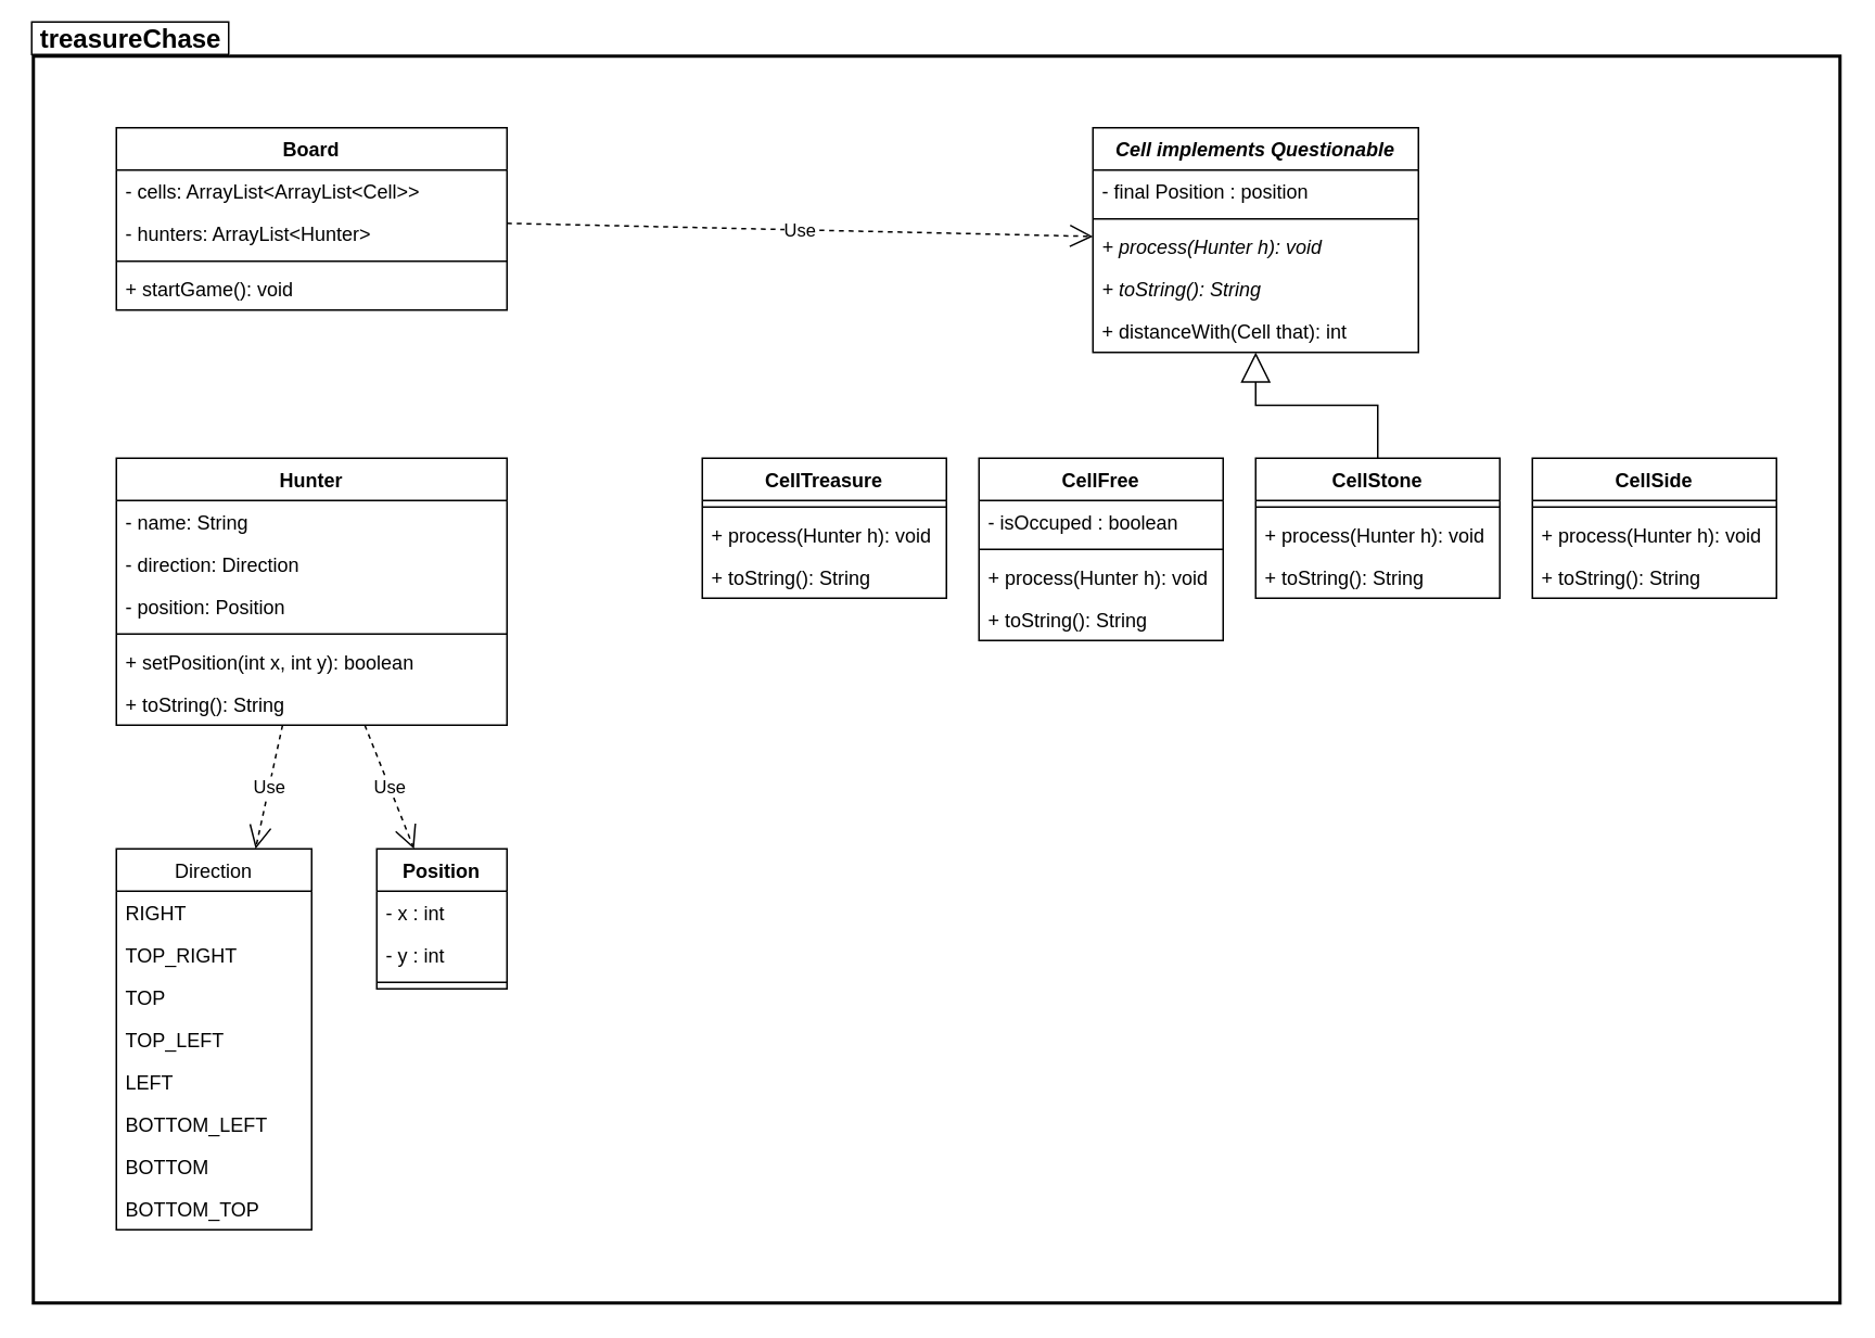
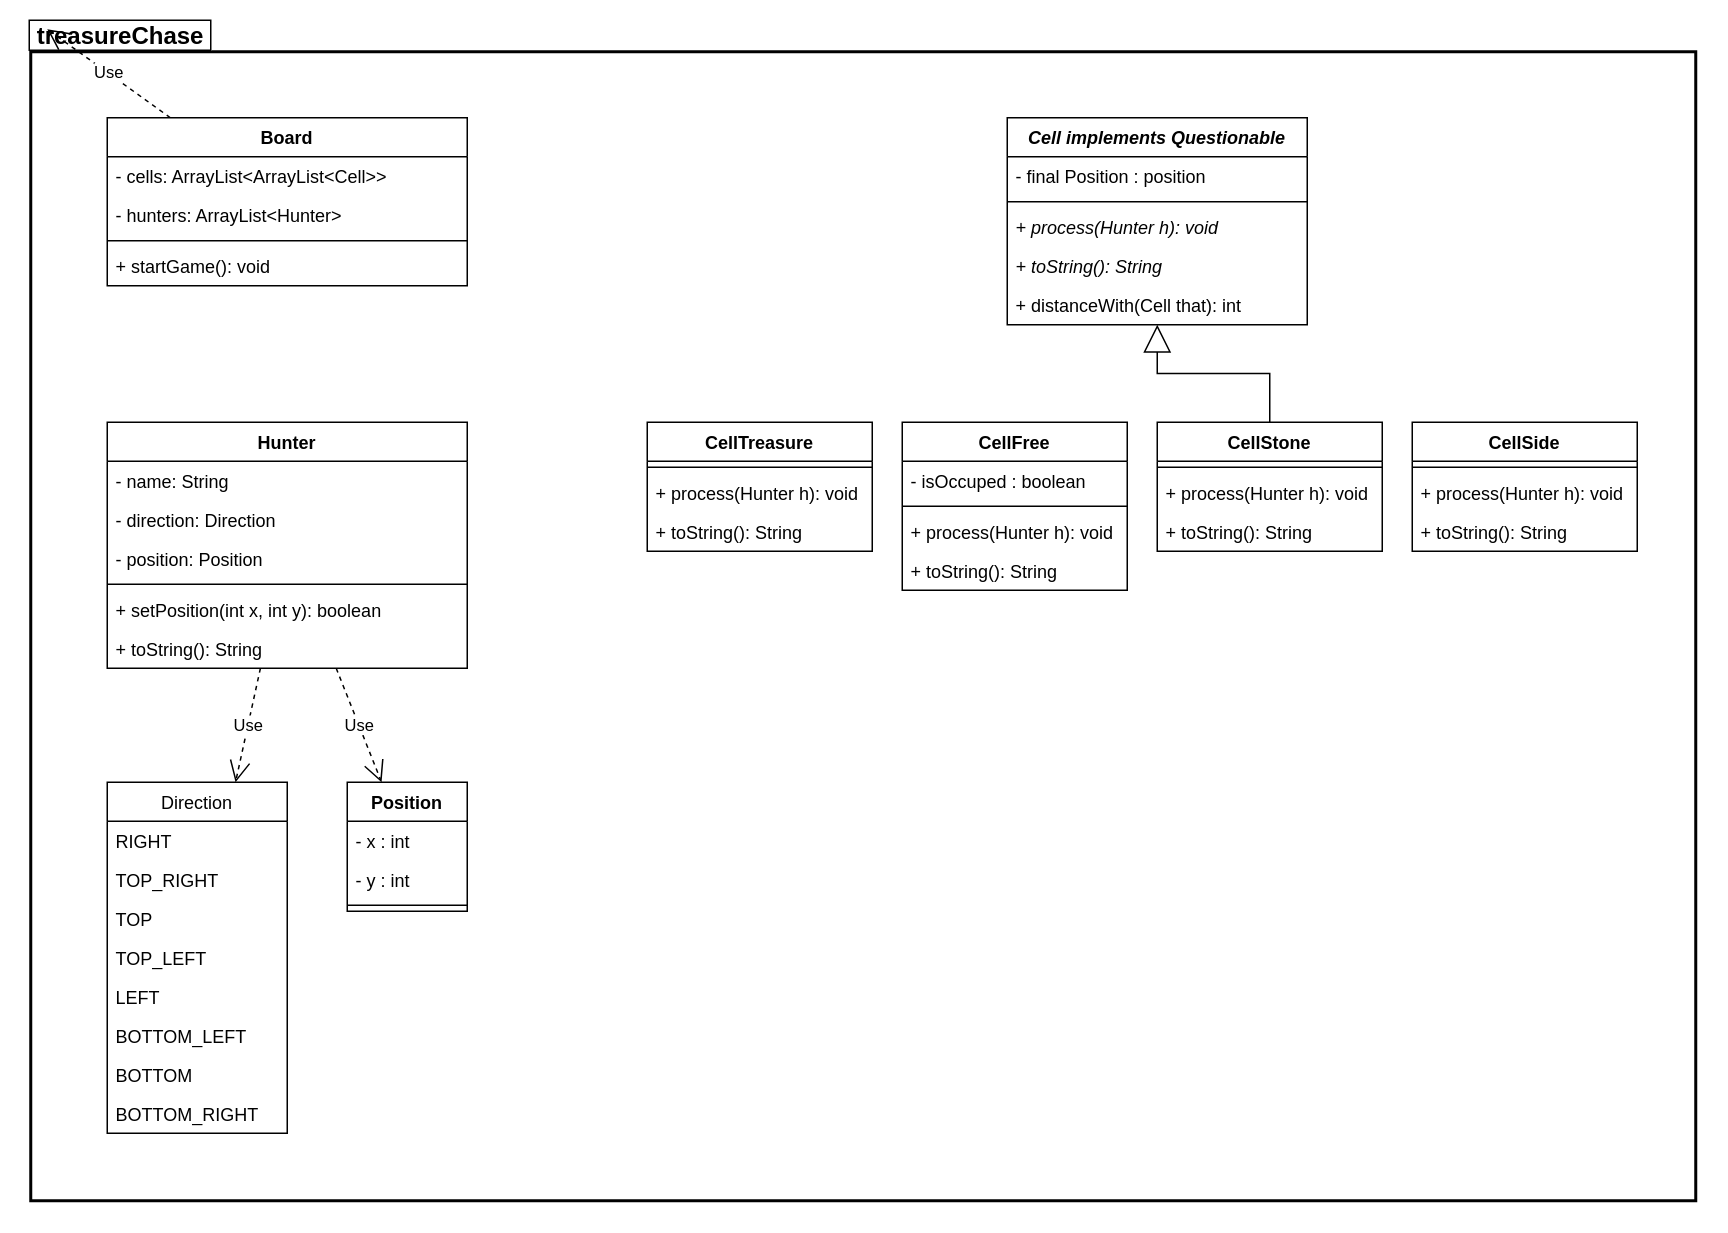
  <mxCell id="0" />
  <mxCell id="1" style="locked=1;" parent="0" />
  <mxCell id="2" value="&amp;nbsp;treasureChase&amp;nbsp;" style="shape=folder;fontStyle=1;spacingTop=-12;tabWidth=40;tabHeight=14;tabPosition=left;fillColor=#ffffff;gradientColor=none;strokeWidth=2;perimeterSpacing=1;comic=0;shadow=0;spacingBottom=0;spacingRight=0;spacing=0;spacingLeft=-1;labelBorderColor=#000000;labelBackgroundColor=#ffffff;verticalAlign=top;horizontal=1;fontSize=16;html=1;labelPosition=center;verticalLabelPosition=middle;align=left;" parent="1" vertex="1"><mxGeometry x="20" y="20" width="1110" height="780" as="geometry" /></mxCell>
  <mxCell id="3" value="Treasure_chase" style="" parent="0" />
  <mxCell id="4" value="" style="endArrow=block;endSize=16;endFill=0;html=1;edgeStyle=orthogonalEdgeStyle;rounded=0;exitX=0.5;exitY=0;exitDx=0;exitDy=0;shadow=0;comic=0;" parent="3" source="43" target="32" edge="1"><mxGeometry x="0.379" y="8" width="160" relative="1" as="geometry"><mxPoint x="851" y="391" as="sourcePoint" /><mxPoint x="641" y="197" as="targetPoint" /><mxPoint as="offset" /></mxGeometry></mxCell>
- <mxCell id="5" value="Use" style="endArrow=open;endSize=12;dashed=1;html=1;shadow=0;" parent="3" source="6" target="32" edge="1"><mxGeometry width="160" relative="1" as="geometry"><mxPoint x="491" y="411" as="sourcePoint" /><mxPoint x="651" y="411" as="targetPoint" /></mxGeometry></mxCell>
+ <mxCell id="5" value="Use" style="endArrow=open;endSize=12;dashed=1;html=1;shadow=0;" parent="3" source="6" target="2" edge="1"><mxGeometry width="160" relative="1" as="geometry"><mxPoint x="491" y="411" as="sourcePoint" /><mxPoint x="651" y="411" as="targetPoint" /></mxGeometry></mxCell>
  <mxCell id="6" value="Board" style="swimlane;fontStyle=1;align=center;verticalAlign=top;childLayout=stackLayout;horizontal=1;startSize=26;horizontalStack=0;resizeParent=1;resizeParentMax=0;resizeLast=0;collapsible=1;marginBottom=0;rounded=0;comic=0;shadow=0;" parent="3" vertex="1"><mxGeometry x="71" y="78" width="240" height="112" as="geometry" /></mxCell>
  <mxCell id="7" value="- cells: ArrayList&lt;ArrayList&lt;Cell&gt;&gt;" style="text;strokeColor=none;fillColor=none;align=left;verticalAlign=top;spacingLeft=4;spacingRight=4;overflow=hidden;rotatable=0;points=[[0,0.5],[1,0.5]];portConstraint=eastwest;shadow=0;" parent="6" vertex="1"><mxGeometry y="26" width="240" height="26" as="geometry" /></mxCell>
  <mxCell id="8" value="- hunters: ArrayList&lt;Hunter&gt;" style="text;strokeColor=none;fillColor=none;align=left;verticalAlign=top;spacingLeft=4;spacingRight=4;overflow=hidden;rotatable=0;points=[[0,0.5],[1,0.5]];portConstraint=eastwest;shadow=0;" parent="6" vertex="1"><mxGeometry y="52" width="240" height="26" as="geometry" /></mxCell>
  <mxCell id="9" value="" style="line;strokeWidth=1;fillColor=none;align=left;verticalAlign=middle;spacingTop=-1;spacingLeft=3;spacingRight=3;rotatable=0;labelPosition=right;points=[];portConstraint=eastwest;shadow=0;" parent="6" vertex="1"><mxGeometry y="78" width="240" height="8" as="geometry" /></mxCell>
  <mxCell id="10" value="+ startGame(): void" style="text;strokeColor=none;fillColor=none;align=left;verticalAlign=top;spacingLeft=4;spacingRight=4;overflow=hidden;rotatable=0;points=[[0,0.5],[1,0.5]];portConstraint=eastwest;shadow=0;" parent="6" vertex="1"><mxGeometry y="86" width="240" height="26" as="geometry" /></mxCell>
  <mxCell id="11" value="Direction" style="swimlane;fontStyle=0;childLayout=stackLayout;horizontal=1;startSize=26;fillColor=none;horizontalStack=0;resizeParent=1;resizeParentMax=0;resizeLast=0;collapsible=1;marginBottom=0;rounded=0;comic=0;shadow=0;" parent="3" vertex="1"><mxGeometry x="71" y="521" width="120" height="234" as="geometry" /></mxCell>
  <mxCell id="12" value="RIGHT" style="text;strokeColor=none;fillColor=none;align=left;verticalAlign=top;spacingLeft=4;spacingRight=4;overflow=hidden;rotatable=0;points=[[0,0.5],[1,0.5]];portConstraint=eastwest;shadow=0;" parent="11" vertex="1"><mxGeometry y="26" width="120" height="26" as="geometry" /></mxCell>
  <mxCell id="13" value="TOP_RIGHT" style="text;strokeColor=none;fillColor=none;align=left;verticalAlign=top;spacingLeft=4;spacingRight=4;overflow=hidden;rotatable=0;points=[[0,0.5],[1,0.5]];portConstraint=eastwest;shadow=0;" parent="11" vertex="1"><mxGeometry y="52" width="120" height="26" as="geometry" /></mxCell>
  <mxCell id="14" value="TOP" style="text;strokeColor=none;fillColor=none;align=left;verticalAlign=top;spacingLeft=4;spacingRight=4;overflow=hidden;rotatable=0;points=[[0,0.5],[1,0.5]];portConstraint=eastwest;shadow=0;" parent="11" vertex="1"><mxGeometry y="78" width="120" height="26" as="geometry" /></mxCell>
  <mxCell id="15" value="TOP_LEFT" style="text;strokeColor=none;fillColor=none;align=left;verticalAlign=top;spacingLeft=4;spacingRight=4;overflow=hidden;rotatable=0;points=[[0,0.5],[1,0.5]];portConstraint=eastwest;shadow=0;" parent="11" vertex="1"><mxGeometry y="104" width="120" height="26" as="geometry" /></mxCell>
  <mxCell id="16" value="LEFT" style="text;strokeColor=none;fillColor=none;align=left;verticalAlign=top;spacingLeft=4;spacingRight=4;overflow=hidden;rotatable=0;points=[[0,0.5],[1,0.5]];portConstraint=eastwest;shadow=0;" parent="11" vertex="1"><mxGeometry y="130" width="120" height="26" as="geometry" /></mxCell>
  <mxCell id="17" value="BOTTOM_LEFT" style="text;strokeColor=none;fillColor=none;align=left;verticalAlign=top;spacingLeft=4;spacingRight=4;overflow=hidden;rotatable=0;points=[[0,0.5],[1,0.5]];portConstraint=eastwest;shadow=0;" parent="11" vertex="1"><mxGeometry y="156" width="120" height="26" as="geometry" /></mxCell>
  <mxCell id="18" value="BOTTOM" style="text;strokeColor=none;fillColor=none;align=left;verticalAlign=top;spacingLeft=4;spacingRight=4;overflow=hidden;rotatable=0;points=[[0,0.5],[1,0.5]];portConstraint=eastwest;shadow=0;" parent="11" vertex="1"><mxGeometry y="182" width="120" height="26" as="geometry" /></mxCell>
- <mxCell id="19" value="BOTTOM_TOP" style="text;strokeColor=none;fillColor=none;align=left;verticalAlign=top;spacingLeft=4;spacingRight=4;overflow=hidden;rotatable=0;points=[[0,0.5],[1,0.5]];portConstraint=eastwest;shadow=0;" parent="11" vertex="1"><mxGeometry y="208" width="120" height="26" as="geometry" /></mxCell>
+ <mxCell id="19" value="BOTTOM_RIGHT" style="text;strokeColor=none;fillColor=none;align=left;verticalAlign=top;spacingLeft=4;spacingRight=4;overflow=hidden;rotatable=0;points=[[0,0.5],[1,0.5]];portConstraint=eastwest;shadow=0;" parent="11" vertex="1"><mxGeometry y="208" width="120" height="26" as="geometry" /></mxCell>
  <mxCell id="20" value="Use" style="endArrow=open;endSize=12;dashed=1;html=1;shadow=0;" parent="3" source="25" target="21" edge="1"><mxGeometry width="160" relative="1" as="geometry"><mxPoint x="241" y="411" as="sourcePoint" /><mxPoint x="401" y="411" as="targetPoint" /></mxGeometry></mxCell>
  <mxCell id="21" value="Position" style="swimlane;fontStyle=1;align=center;verticalAlign=top;childLayout=stackLayout;horizontal=1;startSize=26;horizontalStack=0;resizeParent=1;resizeParentMax=0;resizeLast=0;collapsible=1;marginBottom=0;rounded=0;comic=0;shadow=0;" parent="3" vertex="1"><mxGeometry x="231" y="521" width="80" height="86" as="geometry" /></mxCell>
  <mxCell id="22" value="- x : int" style="text;strokeColor=none;fillColor=none;align=left;verticalAlign=top;spacingLeft=4;spacingRight=4;overflow=hidden;rotatable=0;points=[[0,0.5],[1,0.5]];portConstraint=eastwest;shadow=0;" parent="21" vertex="1"><mxGeometry y="26" width="80" height="26" as="geometry" /></mxCell>
  <mxCell id="23" value="- y : int" style="text;strokeColor=none;fillColor=none;align=left;verticalAlign=top;spacingLeft=4;spacingRight=4;overflow=hidden;rotatable=0;points=[[0,0.5],[1,0.5]];portConstraint=eastwest;shadow=0;" parent="21" vertex="1"><mxGeometry y="52" width="80" height="26" as="geometry" /></mxCell>
  <mxCell id="24" value="" style="line;strokeWidth=1;fillColor=none;align=left;verticalAlign=middle;spacingTop=-1;spacingLeft=3;spacingRight=3;rotatable=0;labelPosition=right;points=[];portConstraint=eastwest;shadow=0;" parent="21" vertex="1"><mxGeometry y="78" width="80" height="8" as="geometry" /></mxCell>
  <mxCell id="25" value="Hunter" style="swimlane;fontStyle=1;align=center;verticalAlign=top;childLayout=stackLayout;horizontal=1;startSize=26;horizontalStack=0;resizeParent=1;resizeParentMax=0;resizeLast=0;collapsible=1;marginBottom=0;rounded=0;comic=0;shadow=0;" parent="3" vertex="1"><mxGeometry x="71" y="281" width="240" height="164" as="geometry" /></mxCell>
  <mxCell id="26" value="- name: String" style="text;strokeColor=none;fillColor=none;align=left;verticalAlign=top;spacingLeft=4;spacingRight=4;overflow=hidden;rotatable=0;points=[[0,0.5],[1,0.5]];portConstraint=eastwest;shadow=0;" parent="25" vertex="1"><mxGeometry y="26" width="240" height="26" as="geometry" /></mxCell>
  <mxCell id="27" value="- direction: Direction" style="text;strokeColor=none;fillColor=none;align=left;verticalAlign=top;spacingLeft=4;spacingRight=4;overflow=hidden;rotatable=0;points=[[0,0.5],[1,0.5]];portConstraint=eastwest;shadow=0;" parent="25" vertex="1"><mxGeometry y="52" width="240" height="26" as="geometry" /></mxCell>
  <mxCell id="28" value="- position: Position" style="text;strokeColor=none;fillColor=none;align=left;verticalAlign=top;spacingLeft=4;spacingRight=4;overflow=hidden;rotatable=0;points=[[0,0.5],[1,0.5]];portConstraint=eastwest;shadow=0;" parent="25" vertex="1"><mxGeometry y="78" width="240" height="26" as="geometry" /></mxCell>
  <mxCell id="29" value="" style="line;strokeWidth=1;fillColor=none;align=left;verticalAlign=middle;spacingTop=-1;spacingLeft=3;spacingRight=3;rotatable=0;labelPosition=right;points=[];portConstraint=eastwest;shadow=0;" parent="25" vertex="1"><mxGeometry y="104" width="240" height="8" as="geometry" /></mxCell>
  <mxCell id="30" value="+ setPosition(int x, int y): boolean" style="text;strokeColor=none;fillColor=none;align=left;verticalAlign=top;spacingLeft=4;spacingRight=4;overflow=hidden;rotatable=0;points=[[0,0.5],[1,0.5]];portConstraint=eastwest;shadow=0;" parent="25" vertex="1"><mxGeometry y="112" width="240" height="26" as="geometry" /></mxCell>
  <mxCell id="31" value="+ toString(): String" style="text;strokeColor=none;fillColor=none;align=left;verticalAlign=top;spacingLeft=4;spacingRight=4;overflow=hidden;rotatable=0;points=[[0,0.5],[1,0.5]];portConstraint=eastwest;shadow=0;" parent="25" vertex="1"><mxGeometry y="138" width="240" height="26" as="geometry" /></mxCell>
  <mxCell id="32" value="Cell implements Questionable" style="swimlane;fontStyle=3;align=center;verticalAlign=top;childLayout=stackLayout;horizontal=1;startSize=26;horizontalStack=0;resizeParent=1;resizeParentMax=0;resizeLast=0;collapsible=1;marginBottom=0;rounded=0;comic=0;shadow=0;" parent="3" vertex="1"><mxGeometry x="671" y="78" width="200" height="138" as="geometry"><mxRectangle x="210" y="160" width="200" height="26" as="alternateBounds" /></mxGeometry></mxCell>
  <mxCell id="33" value="- final Position : position" style="text;strokeColor=none;fillColor=none;align=left;verticalAlign=top;spacingLeft=4;spacingRight=4;overflow=hidden;rotatable=0;points=[[0,0.5],[1,0.5]];portConstraint=eastwest;fontStyle=0;shadow=0;" vertex="1" parent="32"><mxGeometry y="26" width="200" height="26" as="geometry" /></mxCell>
  <mxCell id="34" value="" style="line;strokeWidth=1;fillColor=none;align=left;verticalAlign=middle;spacingTop=-1;spacingLeft=3;spacingRight=3;rotatable=0;labelPosition=right;points=[];portConstraint=eastwest;shadow=0;" parent="32" vertex="1"><mxGeometry y="52" width="200" height="8" as="geometry" /></mxCell>
  <mxCell id="35" value="+ process(Hunter h): void" style="text;strokeColor=none;fillColor=none;align=left;verticalAlign=top;spacingLeft=4;spacingRight=4;overflow=hidden;rotatable=0;points=[[0,0.5],[1,0.5]];portConstraint=eastwest;fontStyle=2;shadow=0;" parent="32" vertex="1"><mxGeometry y="60" width="200" height="26" as="geometry" /></mxCell>
  <mxCell id="36" value="+ toString(): String" style="text;strokeColor=none;fillColor=none;align=left;verticalAlign=top;spacingLeft=4;spacingRight=4;overflow=hidden;rotatable=0;points=[[0,0.5],[1,0.5]];portConstraint=eastwest;fontStyle=2;shadow=0;" parent="32" vertex="1"><mxGeometry y="86" width="200" height="26" as="geometry" /></mxCell>
  <mxCell id="37" value="+ distanceWith(Cell that): int " style="text;strokeColor=none;fillColor=none;align=left;verticalAlign=top;spacingLeft=4;spacingRight=4;overflow=hidden;rotatable=0;points=[[0,0.5],[1,0.5]];portConstraint=eastwest;fontStyle=0;shadow=0;" parent="32" vertex="1"><mxGeometry y="112" width="200" height="26" as="geometry" /></mxCell>
  <mxCell id="38" value="Use" style="endArrow=open;endSize=12;dashed=1;html=1;shadow=0;" parent="3" source="25" target="11" edge="1"><mxGeometry width="160" relative="1" as="geometry"><mxPoint x="121" y="451" as="sourcePoint" /><mxPoint x="281" y="451" as="targetPoint" /></mxGeometry></mxCell>
  <mxCell id="39" value="CellSide" style="swimlane;fontStyle=1;align=center;verticalAlign=top;childLayout=stackLayout;horizontal=1;startSize=26;horizontalStack=0;resizeParent=1;resizeParentMax=0;resizeLast=0;collapsible=1;marginBottom=0;rounded=0;comic=0;shadow=0;" parent="3" vertex="1"><mxGeometry x="941" y="281" width="150" height="86" as="geometry" /></mxCell>
  <mxCell id="40" value="" style="line;strokeWidth=1;fillColor=none;align=left;verticalAlign=middle;spacingTop=-1;spacingLeft=3;spacingRight=3;rotatable=0;labelPosition=right;points=[];portConstraint=eastwest;shadow=0;" parent="39" vertex="1"><mxGeometry y="26" width="150" height="8" as="geometry" /></mxCell>
  <mxCell id="41" value="+ process(Hunter h): void" style="text;strokeColor=none;fillColor=none;align=left;verticalAlign=top;spacingLeft=4;spacingRight=4;overflow=hidden;rotatable=0;points=[[0,0.5],[1,0.5]];portConstraint=eastwest;fontStyle=0;shadow=0;" parent="39" vertex="1"><mxGeometry y="34" width="150" height="26" as="geometry" /></mxCell>
  <mxCell id="42" value="+ toString(): String" style="text;strokeColor=none;fillColor=none;align=left;verticalAlign=top;spacingLeft=4;spacingRight=4;overflow=hidden;rotatable=0;points=[[0,0.5],[1,0.5]];portConstraint=eastwest;fontStyle=0;shadow=0;" parent="39" vertex="1"><mxGeometry y="60" width="150" height="26" as="geometry" /></mxCell>
  <mxCell id="43" value="CellStone" style="swimlane;fontStyle=1;align=center;verticalAlign=top;childLayout=stackLayout;horizontal=1;startSize=26;horizontalStack=0;resizeParent=1;resizeParentMax=0;resizeLast=0;collapsible=1;marginBottom=0;rounded=0;comic=0;shadow=0;" parent="3" vertex="1"><mxGeometry x="771" y="281" width="150" height="86" as="geometry" /></mxCell>
  <mxCell id="44" value="" style="line;strokeWidth=1;fillColor=none;align=left;verticalAlign=middle;spacingTop=-1;spacingLeft=3;spacingRight=3;rotatable=0;labelPosition=right;points=[];portConstraint=eastwest;shadow=0;" parent="43" vertex="1"><mxGeometry y="26" width="150" height="8" as="geometry" /></mxCell>
  <mxCell id="45" value="+ process(Hunter h): void" style="text;strokeColor=none;fillColor=none;align=left;verticalAlign=top;spacingLeft=4;spacingRight=4;overflow=hidden;rotatable=0;points=[[0,0.5],[1,0.5]];portConstraint=eastwest;fontStyle=0;shadow=0;" parent="43" vertex="1"><mxGeometry y="34" width="150" height="26" as="geometry" /></mxCell>
  <mxCell id="46" value="+ toString(): String" style="text;strokeColor=none;fillColor=none;align=left;verticalAlign=top;spacingLeft=4;spacingRight=4;overflow=hidden;rotatable=0;points=[[0,0.5],[1,0.5]];portConstraint=eastwest;fontStyle=0;shadow=0;" parent="43" vertex="1"><mxGeometry y="60" width="150" height="26" as="geometry" /></mxCell>
  <mxCell id="47" value="CellFree" style="swimlane;fontStyle=1;align=center;verticalAlign=top;childLayout=stackLayout;horizontal=1;startSize=26;horizontalStack=0;resizeParent=1;resizeParentMax=0;resizeLast=0;collapsible=1;marginBottom=0;rounded=0;comic=0;shadow=0;" parent="3" vertex="1"><mxGeometry x="601" y="281" width="150" height="112" as="geometry" /></mxCell>
  <mxCell id="48" value="- isOccuped : boolean" style="text;strokeColor=none;fillColor=none;align=left;verticalAlign=top;spacingLeft=4;spacingRight=4;overflow=hidden;rotatable=0;points=[[0,0.5],[1,0.5]];portConstraint=eastwest;shadow=0;" parent="47" vertex="1"><mxGeometry y="26" width="150" height="26" as="geometry" /></mxCell>
  <mxCell id="49" value="" style="line;strokeWidth=1;fillColor=none;align=left;verticalAlign=middle;spacingTop=-1;spacingLeft=3;spacingRight=3;rotatable=0;labelPosition=right;points=[];portConstraint=eastwest;shadow=0;" parent="47" vertex="1"><mxGeometry y="52" width="150" height="8" as="geometry" /></mxCell>
  <mxCell id="50" value="+ process(Hunter h): void" style="text;strokeColor=none;fillColor=none;align=left;verticalAlign=top;spacingLeft=4;spacingRight=4;overflow=hidden;rotatable=0;points=[[0,0.5],[1,0.5]];portConstraint=eastwest;fontStyle=0;shadow=0;" parent="47" vertex="1"><mxGeometry y="60" width="150" height="26" as="geometry" /></mxCell>
  <mxCell id="51" value="+ toString(): String" style="text;strokeColor=none;fillColor=none;align=left;verticalAlign=top;spacingLeft=4;spacingRight=4;overflow=hidden;rotatable=0;points=[[0,0.5],[1,0.5]];portConstraint=eastwest;fontStyle=0;shadow=0;" parent="47" vertex="1"><mxGeometry y="86" width="150" height="26" as="geometry" /></mxCell>
  <mxCell id="52" value="CellTreasure&#10;" style="swimlane;fontStyle=1;align=center;verticalAlign=top;childLayout=stackLayout;horizontal=1;startSize=26;horizontalStack=0;resizeParent=1;resizeParentMax=0;resizeLast=0;collapsible=1;marginBottom=0;rounded=0;comic=0;shadow=0;" parent="3" vertex="1"><mxGeometry x="431" y="281" width="150" height="86" as="geometry" /></mxCell>
  <mxCell id="53" value="" style="line;strokeWidth=1;fillColor=none;align=left;verticalAlign=middle;spacingTop=-1;spacingLeft=3;spacingRight=3;rotatable=0;labelPosition=right;points=[];portConstraint=eastwest;shadow=0;" parent="52" vertex="1"><mxGeometry y="26" width="150" height="8" as="geometry" /></mxCell>
  <mxCell id="54" value="+ process(Hunter h): void" style="text;strokeColor=none;fillColor=none;align=left;verticalAlign=top;spacingLeft=4;spacingRight=4;overflow=hidden;rotatable=0;points=[[0,0.5],[1,0.5]];portConstraint=eastwest;fontStyle=0;shadow=0;" parent="52" vertex="1"><mxGeometry y="34" width="150" height="26" as="geometry" /></mxCell>
  <mxCell id="55" value="+ toString(): String" style="text;strokeColor=none;fillColor=none;align=left;verticalAlign=top;spacingLeft=4;spacingRight=4;overflow=hidden;rotatable=0;points=[[0,0.5],[1,0.5]];portConstraint=eastwest;fontStyle=0;shadow=0;" parent="52" vertex="1"><mxGeometry y="60" width="150" height="26" as="geometry" /></mxCell>
